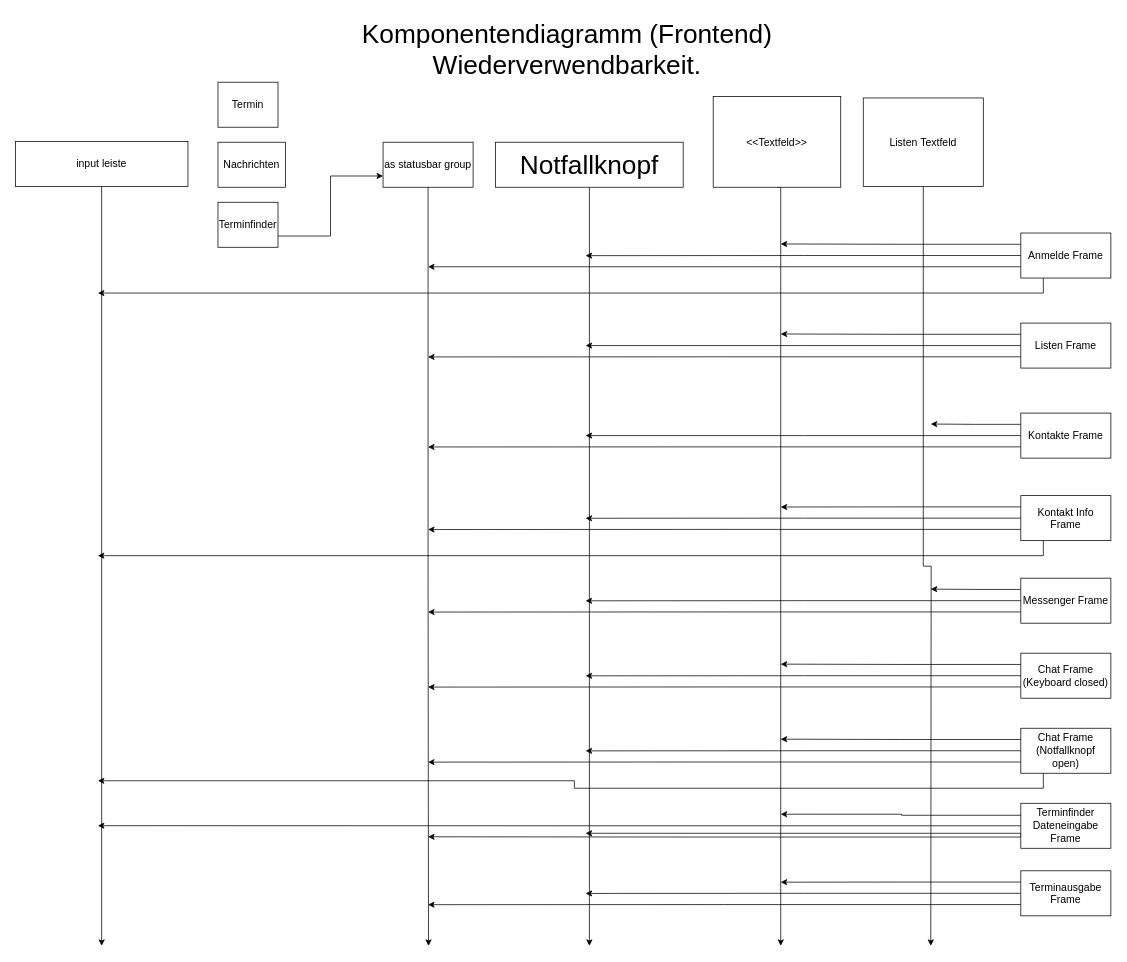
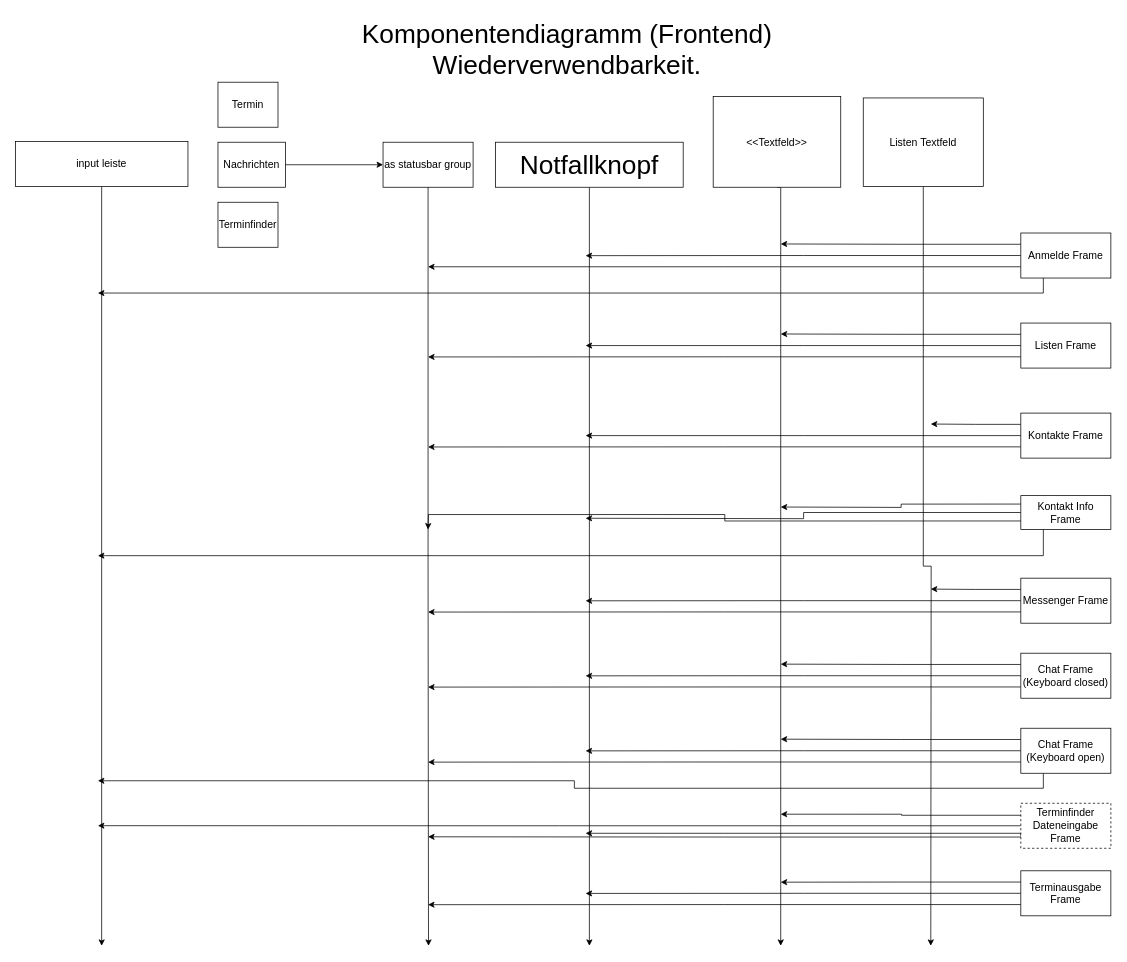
  <mxCell id="0" />
  <mxCell id="1" parent="0" />
  <mxCell id="2" value="Komponentendiagramm (Frontend)&lt;br&gt;Wiederverwendbarkeit." style="text;html=1;align=center;verticalAlign=middle;resizable=0;points=[];;autosize=1;fontSize=35;" parent="1" vertex="1"><mxGeometry x="475" y="20" width="560" height="90" as="geometry" /></mxCell>
  <mxCell id="3" style="edgeStyle=orthogonalEdgeStyle;rounded=0;orthogonalLoop=1;jettySize=auto;html=1;exitX=0.5;exitY=1;exitDx=0;exitDy=0;fontSize=14;" parent="1" source="4" edge="1"><mxGeometry relative="1" as="geometry"><mxPoint x="785" y="1260" as="targetPoint" /><Array as="points"><mxPoint x="785" y="1260" /></Array></mxGeometry></mxCell>
  <mxCell id="4" value="Notfallknopf" style="rounded=0;whiteSpace=wrap;html=1;fontSize=35;" parent="1" vertex="1"><mxGeometry x="660" y="189" width="250" height="60" as="geometry" /></mxCell>
  <mxCell id="5" style="edgeStyle=orthogonalEdgeStyle;rounded=0;orthogonalLoop=1;jettySize=auto;html=1;exitX=0.5;exitY=1;exitDx=0;exitDy=0;fontSize=14;" parent="1" source="6" edge="1"><mxGeometry relative="1" as="geometry"><mxPoint x="1040" y="1260" as="targetPoint" /><Array as="points"><mxPoint x="1040" y="249" /></Array></mxGeometry></mxCell>
  <mxCell id="6" value="&amp;lt;&amp;lt;Textfeld&amp;gt;&amp;gt;&lt;br&gt;" style="rounded=0;whiteSpace=wrap;html=1;fontSize=14;" parent="1" vertex="1"><mxGeometry x="950" y="128" width="170" height="121" as="geometry" /></mxCell>
  <mxCell id="7" style="edgeStyle=orthogonalEdgeStyle;rounded=0;orthogonalLoop=1;jettySize=auto;html=1;exitX=0.5;exitY=1;exitDx=0;exitDy=0;fontSize=14;" parent="1" source="8" edge="1"><mxGeometry relative="1" as="geometry"><mxPoint x="1240" y="1260" as="targetPoint" /></mxGeometry></mxCell>
  <mxCell id="8" value="Listen Textfeld&lt;br&gt;" style="rounded=0;whiteSpace=wrap;html=1;fontSize=14;" parent="1" vertex="1"><mxGeometry x="1150" y="130" width="160" height="118" as="geometry" /></mxCell>
  <mxCell id="9" style="edgeStyle=orthogonalEdgeStyle;rounded=0;orthogonalLoop=1;jettySize=auto;html=1;exitX=0;exitY=0.25;exitDx=0;exitDy=0;fontSize=14;" parent="1" source="13" edge="1"><mxGeometry relative="1" as="geometry"><mxPoint x="1040" y="324.588" as="targetPoint" /></mxGeometry></mxCell>
  <mxCell id="10" style="edgeStyle=orthogonalEdgeStyle;rounded=0;orthogonalLoop=1;jettySize=auto;html=1;exitX=0;exitY=0.5;exitDx=0;exitDy=0;fontSize=14;" parent="1" source="13" edge="1"><mxGeometry relative="1" as="geometry"><mxPoint x="780" y="340.167" as="targetPoint" /></mxGeometry></mxCell>
  <mxCell id="11" style="edgeStyle=orthogonalEdgeStyle;rounded=0;orthogonalLoop=1;jettySize=auto;html=1;exitX=0;exitY=0.75;exitDx=0;exitDy=0;fontSize=14;" parent="1" source="13" edge="1"><mxGeometry relative="1" as="geometry"><mxPoint x="570" y="355" as="targetPoint" /></mxGeometry></mxCell>
  <mxCell id="12" style="edgeStyle=orthogonalEdgeStyle;rounded=0;orthogonalLoop=1;jettySize=auto;html=1;exitX=0.25;exitY=1;exitDx=0;exitDy=0;fontSize=14;" parent="1" source="13" edge="1"><mxGeometry relative="1" as="geometry"><mxPoint x="130" y="390" as="targetPoint" /><Array as="points"><mxPoint x="1390" y="390" /></Array></mxGeometry></mxCell>
  <mxCell id="13" value="Anmelde Frame" style="rounded=0;whiteSpace=wrap;html=1;fontSize=14;" parent="1" vertex="1"><mxGeometry x="1360" y="310" width="120" height="60" as="geometry" /></mxCell>
  <mxCell id="14" style="edgeStyle=orthogonalEdgeStyle;rounded=0;orthogonalLoop=1;jettySize=auto;html=1;exitX=0;exitY=0.25;exitDx=0;exitDy=0;fontSize=14;" parent="1" source="17" edge="1"><mxGeometry relative="1" as="geometry"><mxPoint x="1040" y="444.588" as="targetPoint" /></mxGeometry></mxCell>
  <mxCell id="15" style="edgeStyle=orthogonalEdgeStyle;rounded=0;orthogonalLoop=1;jettySize=auto;html=1;exitX=0;exitY=0.5;exitDx=0;exitDy=0;fontSize=14;" parent="1" source="17" edge="1"><mxGeometry relative="1" as="geometry"><mxPoint x="780" y="460" as="targetPoint" /></mxGeometry></mxCell>
  <mxCell id="16" style="edgeStyle=orthogonalEdgeStyle;rounded=0;orthogonalLoop=1;jettySize=auto;html=1;exitX=0;exitY=0.75;exitDx=0;exitDy=0;fontSize=14;" parent="1" source="17" edge="1"><mxGeometry relative="1" as="geometry"><mxPoint x="570" y="475.167" as="targetPoint" /></mxGeometry></mxCell>
  <mxCell id="17" value="Listen Frame" style="rounded=0;whiteSpace=wrap;html=1;fontSize=14;" parent="1" vertex="1"><mxGeometry x="1360" y="430" width="120" height="60" as="geometry" /></mxCell>
  <mxCell id="18" style="edgeStyle=orthogonalEdgeStyle;rounded=0;orthogonalLoop=1;jettySize=auto;html=1;exitX=0;exitY=0.25;exitDx=0;exitDy=0;fontSize=14;" parent="1" source="21" edge="1"><mxGeometry relative="1" as="geometry"><mxPoint x="1240" y="564.588" as="targetPoint" /><Array as="points"><mxPoint x="1300" y="564" /></Array></mxGeometry></mxCell>
  <mxCell id="19" style="edgeStyle=orthogonalEdgeStyle;rounded=0;orthogonalLoop=1;jettySize=auto;html=1;exitX=0;exitY=0.5;exitDx=0;exitDy=0;fontSize=14;" parent="1" source="21" edge="1"><mxGeometry relative="1" as="geometry"><mxPoint x="780" y="580" as="targetPoint" /></mxGeometry></mxCell>
  <mxCell id="20" style="edgeStyle=orthogonalEdgeStyle;rounded=0;orthogonalLoop=1;jettySize=auto;html=1;exitX=0;exitY=0.75;exitDx=0;exitDy=0;fontSize=14;" parent="1" source="21" edge="1"><mxGeometry relative="1" as="geometry"><mxPoint x="570" y="595.167" as="targetPoint" /></mxGeometry></mxCell>
  <mxCell id="21" value="Kontakte Frame" style="rounded=0;whiteSpace=wrap;html=1;fontSize=14;" parent="1" vertex="1"><mxGeometry x="1360" y="550" width="120" height="60" as="geometry" /></mxCell>
  <mxCell id="22" style="edgeStyle=orthogonalEdgeStyle;rounded=0;orthogonalLoop=1;jettySize=auto;html=1;exitX=0;exitY=0.25;exitDx=0;exitDy=0;fontSize=14;" parent="1" source="26" edge="1"><mxGeometry relative="1" as="geometry"><mxPoint x="1040" y="675.176" as="targetPoint" /></mxGeometry></mxCell>
  <mxCell id="23" style="edgeStyle=orthogonalEdgeStyle;rounded=0;orthogonalLoop=1;jettySize=auto;html=1;exitX=0;exitY=0.5;exitDx=0;exitDy=0;fontSize=14;" parent="1" source="26" edge="1"><mxGeometry relative="1" as="geometry"><mxPoint x="780" y="690.167" as="targetPoint" /></mxGeometry></mxCell>
  <mxCell id="24" style="edgeStyle=orthogonalEdgeStyle;rounded=0;orthogonalLoop=1;jettySize=auto;html=1;exitX=0;exitY=0.75;exitDx=0;exitDy=0;fontSize=14;" parent="1" source="26" edge="1"><mxGeometry relative="1" as="geometry"><mxPoint x="570" y="705.167" as="targetPoint" /></mxGeometry></mxCell>
  <mxCell id="25" style="edgeStyle=orthogonalEdgeStyle;rounded=0;orthogonalLoop=1;jettySize=auto;html=1;exitX=0.25;exitY=1;exitDx=0;exitDy=0;fontSize=14;" parent="1" source="26" edge="1"><mxGeometry relative="1" as="geometry"><mxPoint x="130" y="740" as="targetPoint" /><Array as="points"><mxPoint x="1390" y="740" /><mxPoint x="140" y="740" /></Array></mxGeometry></mxCell>
- <mxCell id="26" value="Kontakt Info Frame" style="rounded=0;whiteSpace=wrap;html=1;fontSize=14;" parent="1" vertex="1"><mxGeometry x="1360" y="660" width="120" height="60" as="geometry" /></mxCell>
+ <mxCell id="26" value="Kontakt Info Frame" style="rounded=0;whiteSpace=wrap;html=1;fontSize=14;" parent="1" vertex="1"><mxGeometry x="1360" y="660" width="120" height="45" as="geometry" /></mxCell>
  <mxCell id="27" style="edgeStyle=orthogonalEdgeStyle;rounded=0;orthogonalLoop=1;jettySize=auto;html=1;exitX=0;exitY=0.25;exitDx=0;exitDy=0;fontSize=14;" parent="1" source="30" edge="1"><mxGeometry relative="1" as="geometry"><mxPoint x="1240" y="784.588" as="targetPoint" /><Array as="points"><mxPoint x="1300" y="784" /></Array></mxGeometry></mxCell>
  <mxCell id="28" style="edgeStyle=orthogonalEdgeStyle;rounded=0;orthogonalLoop=1;jettySize=auto;html=1;exitX=0;exitY=0.5;exitDx=0;exitDy=0;fontSize=14;" parent="1" source="30" edge="1"><mxGeometry relative="1" as="geometry"><mxPoint x="780" y="800.167" as="targetPoint" /></mxGeometry></mxCell>
  <mxCell id="29" style="edgeStyle=orthogonalEdgeStyle;rounded=0;orthogonalLoop=1;jettySize=auto;html=1;exitX=0;exitY=0.75;exitDx=0;exitDy=0;fontSize=14;" parent="1" source="30" edge="1"><mxGeometry relative="1" as="geometry"><mxPoint x="570" y="815.167" as="targetPoint" /></mxGeometry></mxCell>
  <mxCell id="30" value="Messenger Frame" style="rounded=0;whiteSpace=wrap;html=1;fontSize=14;" parent="1" vertex="1"><mxGeometry x="1360" y="770" width="120" height="60" as="geometry" /></mxCell>
  <mxCell id="31" style="edgeStyle=orthogonalEdgeStyle;rounded=0;orthogonalLoop=1;jettySize=auto;html=1;exitX=0;exitY=0.25;exitDx=0;exitDy=0;fontSize=14;" parent="1" source="34" edge="1"><mxGeometry relative="1" as="geometry"><mxPoint x="1040" y="884.588" as="targetPoint" /></mxGeometry></mxCell>
  <mxCell id="32" style="edgeStyle=orthogonalEdgeStyle;rounded=0;orthogonalLoop=1;jettySize=auto;html=1;exitX=0;exitY=0.75;exitDx=0;exitDy=0;fontSize=14;" parent="1" source="34" edge="1"><mxGeometry relative="1" as="geometry"><mxPoint x="570" y="915.167" as="targetPoint" /></mxGeometry></mxCell>
  <mxCell id="33" style="edgeStyle=orthogonalEdgeStyle;rounded=0;orthogonalLoop=1;jettySize=auto;html=1;exitX=0;exitY=0.5;exitDx=0;exitDy=0;fontSize=14;" parent="1" source="34" edge="1"><mxGeometry relative="1" as="geometry"><mxPoint x="780" y="900.167" as="targetPoint" /></mxGeometry></mxCell>
  <mxCell id="34" value="Chat Frame (Keyboard closed)" style="rounded=0;whiteSpace=wrap;html=1;fontSize=14;" parent="1" vertex="1"><mxGeometry x="1360" y="870" width="120" height="60" as="geometry" /></mxCell>
  <mxCell id="35" style="edgeStyle=orthogonalEdgeStyle;rounded=0;orthogonalLoop=1;jettySize=auto;html=1;exitX=0;exitY=0.25;exitDx=0;exitDy=0;fontSize=14;" parent="1" source="39" edge="1"><mxGeometry relative="1" as="geometry"><mxPoint x="1040" y="984.588" as="targetPoint" /><Array as="points"><mxPoint x="1200" y="984" /></Array></mxGeometry></mxCell>
  <mxCell id="36" style="edgeStyle=orthogonalEdgeStyle;rounded=0;orthogonalLoop=1;jettySize=auto;html=1;exitX=0;exitY=0.5;exitDx=0;exitDy=0;fontSize=14;" parent="1" source="39" edge="1"><mxGeometry relative="1" as="geometry"><mxPoint x="780" y="1000.167" as="targetPoint" /></mxGeometry></mxCell>
  <mxCell id="37" style="edgeStyle=orthogonalEdgeStyle;rounded=0;orthogonalLoop=1;jettySize=auto;html=1;exitX=0;exitY=0.75;exitDx=0;exitDy=0;fontSize=14;" parent="1" source="39" edge="1"><mxGeometry relative="1" as="geometry"><mxPoint x="570" y="1015.167" as="targetPoint" /></mxGeometry></mxCell>
  <mxCell id="38" style="edgeStyle=orthogonalEdgeStyle;rounded=0;orthogonalLoop=1;jettySize=auto;html=1;exitX=0.25;exitY=1;exitDx=0;exitDy=0;fontSize=14;" parent="1" source="39" edge="1"><mxGeometry relative="1" as="geometry"><mxPoint x="130" y="1040" as="targetPoint" /><Array as="points"><mxPoint x="1390" y="1050" /><mxPoint x="765" y="1050" /><mxPoint x="765" y="1040" /><mxPoint x="170" y="1040" /></Array></mxGeometry></mxCell>
- <mxCell id="39" value="Chat Frame&lt;br&gt;(Notfallknopf open)" style="rounded=0;whiteSpace=wrap;html=1;fontSize=14;" parent="1" vertex="1"><mxGeometry x="1360" y="970" width="120" height="60" as="geometry" /></mxCell>
+ <mxCell id="39" value="Chat Frame&lt;br&gt;(Keyboard open)" style="rounded=0;whiteSpace=wrap;html=1;fontSize=14;" parent="1" vertex="1"><mxGeometry x="1360" y="970" width="120" height="60" as="geometry" /></mxCell>
  <mxCell id="40" style="edgeStyle=orthogonalEdgeStyle;rounded=0;orthogonalLoop=1;jettySize=auto;html=1;exitX=0;exitY=0.25;exitDx=0;exitDy=0;fontSize=14;" parent="1" source="44" edge="1"><mxGeometry relative="1" as="geometry"><mxPoint x="1040" y="1084.588" as="targetPoint" /><Array as="points"><mxPoint x="1201" y="1086" /></Array></mxGeometry></mxCell>
  <mxCell id="41" style="edgeStyle=orthogonalEdgeStyle;rounded=0;orthogonalLoop=1;jettySize=auto;html=1;exitX=0;exitY=0.5;exitDx=0;exitDy=0;fontSize=14;" parent="1" source="44" edge="1"><mxGeometry relative="1" as="geometry"><mxPoint x="130" y="1099.882" as="targetPoint" /></mxGeometry></mxCell>
  <mxCell id="42" style="edgeStyle=orthogonalEdgeStyle;rounded=0;orthogonalLoop=1;jettySize=auto;html=1;exitX=0;exitY=0.75;exitDx=0;exitDy=0;fontSize=14;" parent="1" source="44" edge="1"><mxGeometry relative="1" as="geometry"><mxPoint x="780" y="1110" as="targetPoint" /><Array as="points"><mxPoint x="1360" y="1110" /></Array></mxGeometry></mxCell>
  <mxCell id="43" style="edgeStyle=orthogonalEdgeStyle;rounded=0;orthogonalLoop=1;jettySize=auto;html=1;exitX=0;exitY=0.75;exitDx=0;exitDy=0;fontSize=14;" parent="1" source="44" edge="1"><mxGeometry relative="1" as="geometry"><mxPoint x="570" y="1114.69" as="targetPoint" /><Array as="points"><mxPoint x="965" y="1115" /></Array></mxGeometry></mxCell>
- <mxCell id="44" value="Terminfinder&lt;br&gt;Dateneingabe&lt;br&gt;Frame" style="rounded=0;whiteSpace=wrap;html=1;fontSize=14;" parent="1" vertex="1"><mxGeometry x="1360" y="1070" width="120" height="60" as="geometry" /></mxCell>
+ <mxCell id="44" value="Terminfinder&lt;br&gt;Dateneingabe&lt;br&gt;Frame" style="rounded=0;whiteSpace=wrap;html=1;fontSize=14;dashed=1;" parent="1" vertex="1"><mxGeometry x="1360" y="1070" width="120" height="60" as="geometry" /></mxCell>
  <mxCell id="45" style="edgeStyle=orthogonalEdgeStyle;rounded=0;orthogonalLoop=1;jettySize=auto;html=1;exitX=0;exitY=0.25;exitDx=0;exitDy=0;fontSize=14;" parent="1" source="48" edge="1"><mxGeometry relative="1" as="geometry"><mxPoint x="1040" y="1175.176" as="targetPoint" /></mxGeometry></mxCell>
  <mxCell id="46" style="edgeStyle=orthogonalEdgeStyle;rounded=0;orthogonalLoop=1;jettySize=auto;html=1;exitX=0;exitY=0.5;exitDx=0;exitDy=0;fontSize=14;" parent="1" source="48" edge="1"><mxGeometry relative="1" as="geometry"><mxPoint x="780" y="1190.167" as="targetPoint" /></mxGeometry></mxCell>
  <mxCell id="47" style="edgeStyle=orthogonalEdgeStyle;rounded=0;orthogonalLoop=1;jettySize=auto;html=1;exitX=0;exitY=0.75;exitDx=0;exitDy=0;fontSize=14;" parent="1" source="48" edge="1"><mxGeometry relative="1" as="geometry"><mxPoint x="570" y="1205.167" as="targetPoint" /></mxGeometry></mxCell>
  <mxCell id="48" value="Terminausgabe&lt;br&gt;Frame" style="rounded=0;whiteSpace=wrap;html=1;fontSize=14;" parent="1" vertex="1"><mxGeometry x="1360" y="1160" width="120" height="60" as="geometry" /></mxCell>
  <mxCell id="49" value="" style="group" parent="1" vertex="1" connectable="0"><mxGeometry x="290" y="109" width="340" height="220" as="geometry" /></mxCell>
  <mxCell id="50" value="Termin" style="rounded=0;whiteSpace=wrap;html=1;fontSize=14;" parent="49" vertex="1"><mxGeometry width="80" height="60" as="geometry" /></mxCell>
  <mxCell id="51" value="Nachrichten" style="rounded=0;whiteSpace=wrap;html=1;fontSize=14;" parent="49" vertex="1"><mxGeometry y="80" width="90" height="60" as="geometry" /></mxCell>
  <mxCell id="52" value="Terminfinder" style="rounded=0;whiteSpace=wrap;html=1;fontSize=14;" parent="49" vertex="1"><mxGeometry y="160" width="80" height="60" as="geometry" /></mxCell>
  <mxCell id="53" value="as statusbar group" style="rounded=0;whiteSpace=wrap;html=1;fontSize=14;" parent="49" vertex="1"><mxGeometry x="220" y="80" width="120" height="60" as="geometry" /></mxCell>
- <mxCell id="55" style="edgeStyle=orthogonalEdgeStyle;rounded=0;orthogonalLoop=1;jettySize=auto;html=1;exitX=1;exitY=0.75;exitDx=0;exitDy=0;entryX=0;entryY=0.75;entryDx=0;entryDy=0;fontSize=14;" parent="49" source="52" target="53" edge="1"><mxGeometry relative="1" as="geometry" /></mxCell>
+ <mxCell id="54" style="edgeStyle=orthogonalEdgeStyle;rounded=0;orthogonalLoop=1;jettySize=auto;html=1;exitX=1;exitY=0.5;exitDx=0;exitDy=0;entryX=0;entryY=0.5;entryDx=0;entryDy=0;fontSize=14;" parent="49" source="51" target="53" edge="1"><mxGeometry relative="1" as="geometry" /></mxCell>
  <mxCell id="56" style="edgeStyle=orthogonalEdgeStyle;rounded=0;orthogonalLoop=1;jettySize=auto;html=1;exitX=0.5;exitY=1;exitDx=0;exitDy=0;fontSize=14;" parent="1" source="53" edge="1"><mxGeometry relative="1" as="geometry"><mxPoint x="570.588" y="1260" as="targetPoint" /><Array as="points"><mxPoint x="570" y="754" /><mxPoint x="571" y="754" /></Array></mxGeometry></mxCell>
  <mxCell id="57" style="edgeStyle=orthogonalEdgeStyle;rounded=0;orthogonalLoop=1;jettySize=auto;html=1;exitX=0.5;exitY=1;exitDx=0;exitDy=0;fontSize=14;" parent="1" source="58" edge="1"><mxGeometry relative="1" as="geometry"><mxPoint x="135" y="1260" as="targetPoint" /></mxGeometry></mxCell>
  <mxCell id="58" value="input leiste" style="rounded=0;whiteSpace=wrap;html=1;fontSize=14;" parent="1" vertex="1"><mxGeometry x="20" y="188" width="230" height="60" as="geometry" /></mxCell>
